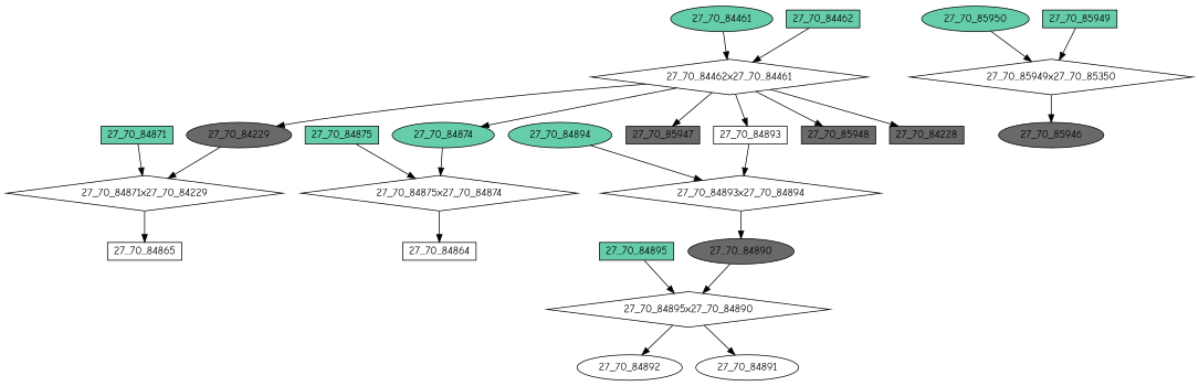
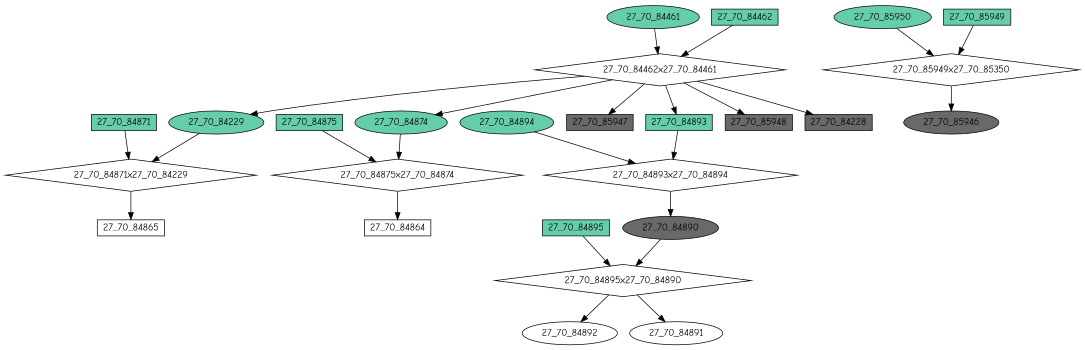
  digraph {
    fontname="Comic Neue"
    node [fillcolor=aquamarine3 fontcolor=black fontname="Comic Neue" regular=0 shape=box style=filled]
    edge [fontname="Comic Neue"]
-   "27_70_84229" [fillcolor=dimgrey height=0.3 shape=ellipse width=0.5]
+   "27_70_84229" [height=0.3 shape=ellipse width=0.5]
    "27_70_84871x27_70_84229" [height=.1 shape=diamond width=.1 fillcolor="" fontcolor="" regular="" style=""]
    "27_70_84865" [fillcolor=white height=0.3 width=0.5]
    "27_70_84462x27_70_84461" [height=.1 shape=diamond width=.1 fillcolor="" fontcolor="" regular="" style=""]
    "27_70_84874" [height=0.3 shape=ellipse width=0.5]
    "27_70_85947" [fillcolor=dimgrey height=0.3 width=0.5]
-   "27_70_84893" [fillcolor=white height=0.3 width=0.5]
+   "27_70_84893" [height=0.3 width=0.5]
    "27_70_85948" [fillcolor=dimgrey height=0.3 width=0.5]
    "27_70_84228" [fillcolor=dimgrey height=0.3 width=0.5]
    "27_70_84875x27_70_84874" [height=.1 shape=diamond width=.1 fillcolor="" fontcolor="" regular="" style=""]
    "27_70_84893x27_70_84894" [height=.1 shape=diamond width=.1 fillcolor="" fontcolor="" regular="" style=""]
    "27_70_84461" [height=0.3 shape=ellipse width=0.5]
    "27_70_84462" [height=0.3 width=0.5]
    "27_70_84892" [fillcolor=white height=0.3 shape=ellipse width=0.5]
    "27_70_84895x27_70_84890" [height=.1 shape=diamond width=.1 fillcolor="" fontcolor="" regular="" style=""]
    "27_70_84891" [fillcolor=white height=0.3 shape=ellipse width=0.5]
    "27_70_84864" [fillcolor=white height=0.3 width=0.5]
    "27_70_84875" [height=0.3 width=0.5]
    "27_70_85950" [height=0.3 shape=ellipse width=0.5]
    n20 [height=.1 label="27_70_85949x27_70_85350" shape=diamond width=.1 fillcolor="" fontcolor="" regular="" style=""]
    "27_70_85946" [fillcolor=dimgrey height=0.3 shape=ellipse width=0.5]
    "27_70_85949" [height=0.3 width=0.5]
    "27_70_84895" [height=0.3 width=0.5]
    "27_70_84894" [height=0.3 shape=ellipse width=0.5]
    "27_70_84890" [fillcolor=dimgrey height=0.3 shape=ellipse width=0.5]
    "27_70_84871" [height=0.3 width=0.5]
    "27_70_84229" -> "27_70_84871x27_70_84229"
    "27_70_84871x27_70_84229" -> "27_70_84865"
    "27_70_84462x27_70_84461" -> "27_70_84229"
    "27_70_84462x27_70_84461" -> "27_70_84874"
    "27_70_84462x27_70_84461" -> "27_70_85947"
    "27_70_84462x27_70_84461" -> "27_70_84893"
    "27_70_84462x27_70_84461" -> "27_70_85948"
    "27_70_84462x27_70_84461" -> "27_70_84228"
    "27_70_84874" -> "27_70_84875x27_70_84874"
    "27_70_84893" -> "27_70_84893x27_70_84894"
    "27_70_84875x27_70_84874" -> "27_70_84864"
    "27_70_84893x27_70_84894" -> "27_70_84890"
    "27_70_84461" -> "27_70_84462x27_70_84461"
    "27_70_84462" -> "27_70_84462x27_70_84461"
    "27_70_84895x27_70_84890" -> "27_70_84892"
    "27_70_84895x27_70_84890" -> "27_70_84891"
    "27_70_84875" -> "27_70_84875x27_70_84874"
    "27_70_85950" -> n20
    n20 -> "27_70_85946"
    "27_70_85949" -> n20
    "27_70_84895" -> "27_70_84895x27_70_84890"
    "27_70_84894" -> "27_70_84893x27_70_84894"
    "27_70_84890" -> "27_70_84895x27_70_84890"
    "27_70_84871" -> "27_70_84871x27_70_84229"
  }
